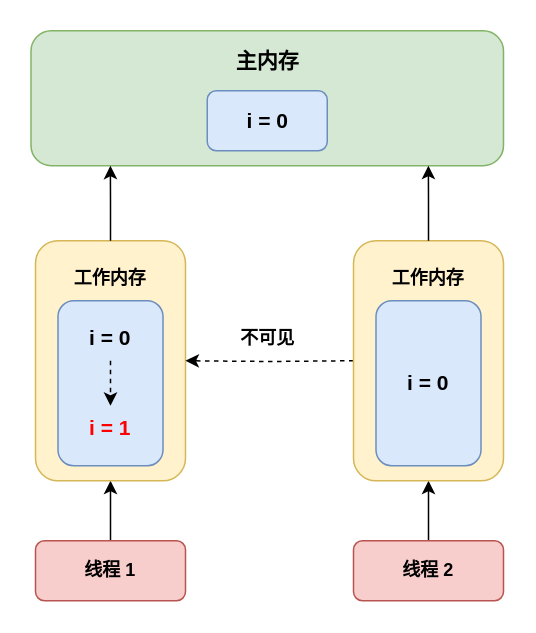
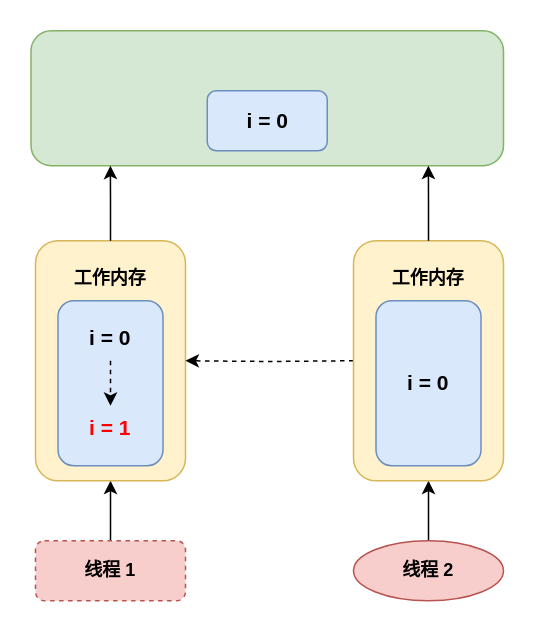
  <mxCell id="0" />
  <mxCell id="1" parent="0" />
  <mxCell id="2" style="edgeStyle=orthogonalEdgeStyle;rounded=0;orthogonalLoop=1;jettySize=auto;html=1;exitX=0.5;exitY=0;exitDx=0;exitDy=0;entryX=0.5;entryY=1;entryDx=0;entryDy=0;" edge="1" parent="1" source="3" target="4"><mxGeometry relative="1" as="geometry" /></mxCell>
- <mxCell id="3" value="线程 1" style="rounded=1;whiteSpace=wrap;html=1;fontStyle=1;fillColor=#f8cecc;strokeColor=#b85450;container=0;" parent="1" vertex="1"><mxGeometry x="23" y="360" width="100" height="40" as="geometry" /></mxCell>
+ <mxCell id="3" value="线程 1" style="rounded=1;whiteSpace=wrap;html=1;fontStyle=1;fillColor=#f8cecc;strokeColor=#b85450;container=0;dashed=1;" parent="1" vertex="1"><mxGeometry x="23" y="360" width="100" height="40" as="geometry" /></mxCell>
  <mxCell id="4" value="" style="rounded=1;whiteSpace=wrap;html=1;fillColor=#fff2cc;strokeColor=#d6b656;container=0;" vertex="1" parent="1"><mxGeometry x="23" y="160" width="100" height="160" as="geometry" /></mxCell>
  <mxCell id="5" value="工作内存" style="text;html=1;strokeColor=none;fillColor=none;align=center;verticalAlign=middle;whiteSpace=wrap;rounded=0;fontStyle=1;container=0;" vertex="1" parent="1"><mxGeometry x="43" y="170" width="60" height="30" as="geometry" /></mxCell>
  <mxCell id="6" value="" style="rounded=1;whiteSpace=wrap;html=1;fillColor=#dae8fc;strokeColor=#6c8ebf;fontStyle=1;fontSize=14;" vertex="1" parent="1"><mxGeometry x="38" y="200" width="70" height="110" as="geometry" /></mxCell>
  <mxCell id="7" style="edgeStyle=orthogonalEdgeStyle;rounded=0;orthogonalLoop=1;jettySize=auto;html=1;exitX=0.5;exitY=1;exitDx=0;exitDy=0;entryX=0.5;entryY=0;entryDx=0;entryDy=0;dashed=1;" edge="1" parent="1" source="8" target="9"><mxGeometry relative="1" as="geometry" /></mxCell>
  <mxCell id="8" value="i = 0" style="text;html=1;strokeColor=none;fillColor=none;align=center;verticalAlign=middle;whiteSpace=wrap;rounded=0;fontStyle=1;fontSize=14;" vertex="1" parent="1"><mxGeometry x="43" y="210" width="60" height="30" as="geometry" /></mxCell>
  <mxCell id="9" value="i = 1" style="text;html=1;strokeColor=none;fillColor=none;align=center;verticalAlign=middle;whiteSpace=wrap;rounded=0;fontStyle=1;fontSize=14;fontColor=#FF0000;" vertex="1" parent="1"><mxGeometry x="43" y="270" width="60" height="30" as="geometry" /></mxCell>
  <mxCell id="10" style="edgeStyle=orthogonalEdgeStyle;rounded=0;orthogonalLoop=1;jettySize=auto;html=1;exitX=0;exitY=0.5;exitDx=0;exitDy=0;entryX=1;entryY=0.5;entryDx=0;entryDy=0;dashed=1;" edge="1" parent="1" target="4"><mxGeometry relative="1" as="geometry"><mxPoint x="235" y="240" as="sourcePoint" /></mxGeometry></mxCell>
  <mxCell id="11" value="" style="rounded=1;whiteSpace=wrap;html=1;fillColor=#d5e8d4;strokeColor=#82b366;" vertex="1" parent="1"><mxGeometry x="20" y="20" width="315" height="90" as="geometry" /></mxCell>
  <mxCell id="12" style="edgeStyle=orthogonalEdgeStyle;rounded=0;orthogonalLoop=1;jettySize=auto;html=1;exitX=0.5;exitY=0;exitDx=0;exitDy=0;entryX=0.168;entryY=1;entryDx=0;entryDy=0;entryPerimeter=0;" edge="1" parent="1" source="4" target="11"><mxGeometry relative="1" as="geometry" /></mxCell>
- <mxCell id="13" value="不可见" style="text;strokeColor=none;align=center;fillColor=none;html=1;verticalAlign=middle;whiteSpace=wrap;rounded=0;fontStyle=1" vertex="1" parent="1"><mxGeometry x="147.5" y="210" width="60" height="30" as="geometry" /></mxCell>
  <mxCell id="14" style="edgeStyle=orthogonalEdgeStyle;rounded=0;orthogonalLoop=1;jettySize=auto;html=1;exitX=0.5;exitY=0;exitDx=0;exitDy=0;entryX=0.5;entryY=1;entryDx=0;entryDy=0;" edge="1" parent="1" source="15" target="16"><mxGeometry relative="1" as="geometry" /></mxCell>
- <mxCell id="15" value="线程 2" style="rounded=1;whiteSpace=wrap;html=1;fontStyle=1;fillColor=#f8cecc;strokeColor=#b85450;container=0;" vertex="1" parent="1"><mxGeometry x="235" y="360" width="100" height="40" as="geometry" /></mxCell>
+ <mxCell id="15" value="线程 2" style="ellipse;whiteSpace=wrap;html=1;fontStyle=1;fillColor=#f8cecc;strokeColor=#b85450;container=0;" vertex="1" parent="1"><mxGeometry x="235" y="360" width="100" height="40" as="geometry" /></mxCell>
  <mxCell id="16" value="" style="rounded=1;whiteSpace=wrap;html=1;fillColor=#fff2cc;strokeColor=#d6b656;container=0;" vertex="1" parent="1"><mxGeometry x="235" y="160" width="100" height="160" as="geometry" /></mxCell>
  <mxCell id="17" value="工作内存" style="text;html=1;strokeColor=none;fillColor=none;align=center;verticalAlign=middle;whiteSpace=wrap;rounded=0;fontStyle=1;container=0;" vertex="1" parent="1"><mxGeometry x="255" y="170" width="60" height="30" as="geometry" /></mxCell>
  <mxCell id="18" value="" style="rounded=1;whiteSpace=wrap;html=1;fillColor=#dae8fc;strokeColor=#6c8ebf;fontStyle=1;fontSize=14;" vertex="1" parent="1"><mxGeometry x="250" y="200" width="70" height="110" as="geometry" /></mxCell>
  <mxCell id="19" value="i = 0" style="text;html=1;strokeColor=none;fillColor=none;align=center;verticalAlign=middle;whiteSpace=wrap;rounded=0;fontStyle=1;fontSize=14;" vertex="1" parent="1"><mxGeometry x="255" y="240" width="60" height="30" as="geometry" /></mxCell>
  <mxCell id="20" style="edgeStyle=orthogonalEdgeStyle;rounded=0;orthogonalLoop=1;jettySize=auto;html=1;exitX=0.5;exitY=0;exitDx=0;exitDy=0;entryX=0.841;entryY=1;entryDx=0;entryDy=0;entryPerimeter=0;" edge="1" parent="1" source="16" target="11"><mxGeometry relative="1" as="geometry" /></mxCell>
- <mxCell id="21" value="主内存" style="text;html=1;strokeColor=none;fillColor=none;align=center;verticalAlign=middle;whiteSpace=wrap;rounded=0;fontStyle=1;fontSize=14;" vertex="1" parent="1"><mxGeometry x="147.5" y="25" width="60" height="30" as="geometry" /></mxCell>
  <mxCell id="22" value="" style="rounded=1;whiteSpace=wrap;html=1;fillColor=#dae8fc;strokeColor=#6c8ebf;" vertex="1" parent="1"><mxGeometry x="137.5" y="60" width="80" height="40" as="geometry" /></mxCell>
  <mxCell id="23" value="i = 0" style="text;html=1;strokeColor=none;fillColor=none;align=center;verticalAlign=middle;whiteSpace=wrap;rounded=0;fontStyle=1;fontSize=14;" vertex="1" parent="1"><mxGeometry x="147.5" y="65" width="60" height="30" as="geometry" /></mxCell>
